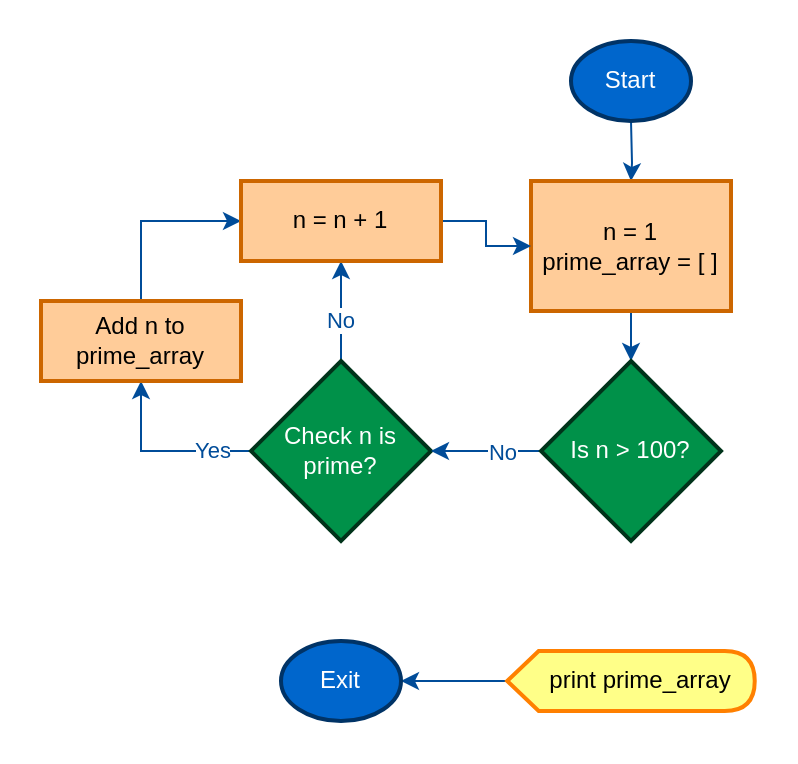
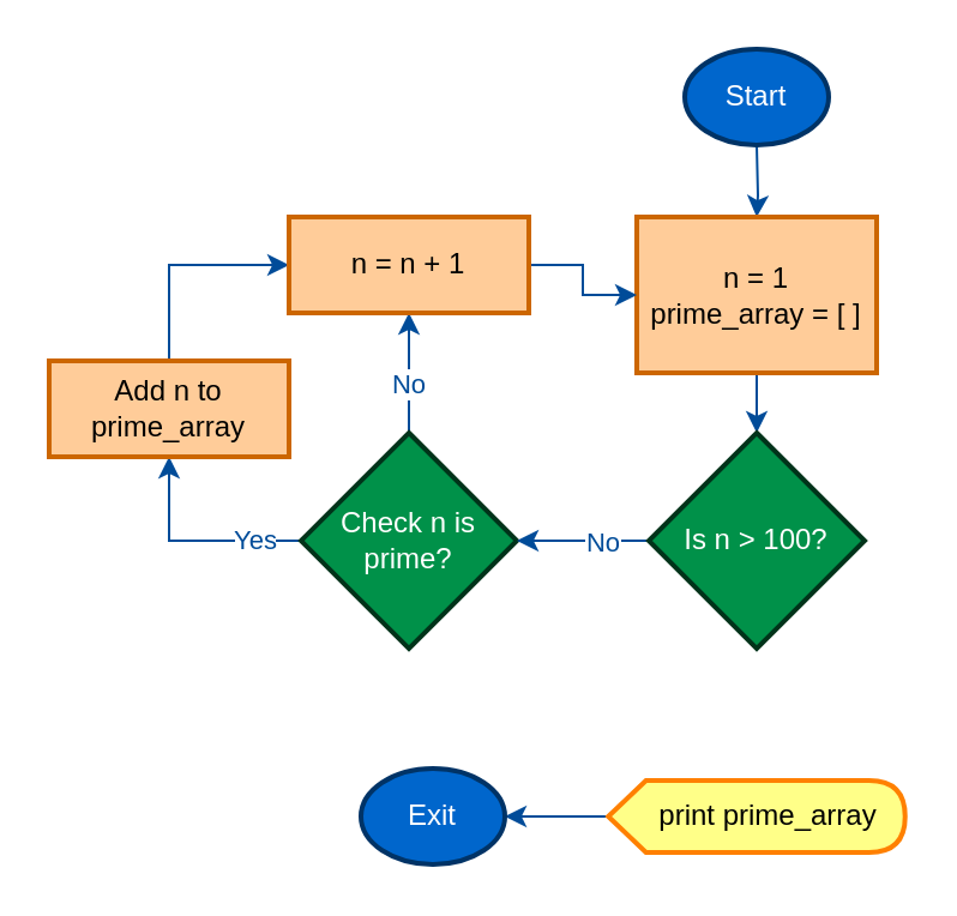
  <mxCell id="0" />
  <mxCell id="1" parent="0" />
  <mxCell id="2" value="" style="edgeStyle=orthogonalEdgeStyle;rounded=0;orthogonalLoop=1;jettySize=auto;html=1;strokeColor=#004C99;" parent="1" target="9" edge="1"><mxGeometry relative="1" as="geometry"><mxPoint x="315" y="60" as="sourcePoint" /></mxGeometry></mxCell>
  <mxCell id="3" style="edgeStyle=orthogonalEdgeStyle;rounded=0;orthogonalLoop=1;jettySize=auto;html=1;exitX=0;exitY=0.5;exitDx=0;exitDy=0;exitPerimeter=0;entryX=1;entryY=0.5;entryDx=0;entryDy=0;strokeColor=#004C99;fontSize=11;fontColor=#004C99;" parent="1" source="4" target="18" edge="1"><mxGeometry relative="1" as="geometry" /></mxCell>
  <mxCell id="4" value="&lt;span&gt;&amp;nbsp; &amp;nbsp;print prime_array&lt;/span&gt;" style="shape=display;whiteSpace=wrap;html=1;align=center;size=0.127;fillColor=#ffff88;strokeWidth=2;strokeColor=#FF8000;" parent="1" vertex="1"><mxGeometry x="253.12" y="325" width="123.75" height="30" as="geometry" /></mxCell>
  <mxCell id="5" value="No" style="edgeStyle=orthogonalEdgeStyle;rounded=0;orthogonalLoop=1;jettySize=auto;html=1;exitX=0.5;exitY=0;exitDx=0;exitDy=0;entryX=0.5;entryY=1;entryDx=0;entryDy=0;strokeColor=#004C99;fontSize=11;fontColor=#004C99;" parent="1" source="7" target="16" edge="1"><mxGeometry x="-0.2" relative="1" as="geometry"><mxPoint as="offset" /></mxGeometry></mxCell>
  <mxCell id="6" value="Yes" style="edgeStyle=orthogonalEdgeStyle;rounded=0;orthogonalLoop=1;jettySize=auto;html=1;exitX=0;exitY=0.5;exitDx=0;exitDy=0;strokeColor=#004C99;fontSize=11;fontColor=#004C99;entryX=0.5;entryY=1;entryDx=0;entryDy=0;" parent="1" source="7" target="14" edge="1"><mxGeometry x="-0.583" relative="1" as="geometry"><mxPoint x="80" y="255" as="targetPoint" /><mxPoint as="offset" /></mxGeometry></mxCell>
  <mxCell id="7" value="Check n is prime?" style="rhombus;whiteSpace=wrap;html=1;rounded=0;shadow=0;strokeWidth=2;glass=0;fillColor=#009149;strokeColor=#00331A;fontColor=#FFFFFF;" parent="1" vertex="1"><mxGeometry x="125" y="180" width="90" height="90" as="geometry" /></mxCell>
  <mxCell id="8" style="edgeStyle=orthogonalEdgeStyle;rounded=0;orthogonalLoop=1;jettySize=auto;html=1;strokeColor=#004C99;" parent="1" source="9" target="12" edge="1"><mxGeometry relative="1" as="geometry" /></mxCell>
  <mxCell id="9" value="n = 1&lt;br&gt;prime_array = [ ]" style="whiteSpace=wrap;html=1;rounded=0;shadow=0;strokeWidth=2;glass=0;fillColor=#ffcc99;strokeColor=#CC6600;" parent="1" vertex="1"><mxGeometry x="265" y="90" width="100" height="65" as="geometry" /></mxCell>
  <mxCell id="10" style="edgeStyle=orthogonalEdgeStyle;rounded=0;orthogonalLoop=1;jettySize=auto;html=1;exitX=0;exitY=0.5;exitDx=0;exitDy=0;strokeColor=#004C99;fontSize=11;fontColor=#004C99;entryX=1;entryY=0.5;entryDx=0;entryDy=0;" parent="1" source="12" target="7" edge="1"><mxGeometry relative="1" as="geometry"><mxPoint x="215" y="160" as="targetPoint" /><Array as="points" /></mxGeometry></mxCell>
  <mxCell id="11" value="No" style="edgeLabel;html=1;align=center;verticalAlign=middle;resizable=0;points=[];fontSize=11;fontColor=#004C99;" parent="10" vertex="1" connectable="0"><mxGeometry x="-0.36" y="4" relative="1" as="geometry"><mxPoint x="-2" y="-4" as="offset" /></mxGeometry></mxCell>
  <mxCell id="12" value="Is n &amp;gt; 100?" style="rhombus;whiteSpace=wrap;html=1;rounded=0;shadow=0;strokeWidth=2;glass=0;fillColor=#009149;strokeColor=#00331A;fontColor=#FFFFFF;" parent="1" vertex="1"><mxGeometry x="270" y="180" width="90" height="90" as="geometry" /></mxCell>
  <mxCell id="13" style="edgeStyle=orthogonalEdgeStyle;rounded=0;orthogonalLoop=1;jettySize=auto;html=1;exitX=0.5;exitY=0;exitDx=0;exitDy=0;entryX=0;entryY=0.5;entryDx=0;entryDy=0;strokeColor=#004C99;fontSize=11;fontColor=#004C99;" parent="1" source="14" target="16" edge="1"><mxGeometry relative="1" as="geometry" /></mxCell>
  <mxCell id="14" value="Add n to prime_array" style="rounded=0;whiteSpace=wrap;html=1;fillColor=#ffcc99;strokeColor=#CC6600;strokeWidth=2;" parent="1" vertex="1"><mxGeometry x="20" y="150" width="100" height="40" as="geometry" /></mxCell>
  <mxCell id="15" style="edgeStyle=orthogonalEdgeStyle;rounded=0;orthogonalLoop=1;jettySize=auto;html=1;exitX=1;exitY=0.5;exitDx=0;exitDy=0;entryX=0;entryY=0.5;entryDx=0;entryDy=0;strokeColor=#004C99;fontSize=11;fontColor=#004C99;" parent="1" source="16" target="9" edge="1"><mxGeometry relative="1" as="geometry" /></mxCell>
  <mxCell id="16" value="n = n + 1" style="rounded=0;whiteSpace=wrap;html=1;fillColor=#ffcc99;strokeColor=#CC6600;strokeWidth=2;" parent="1" vertex="1"><mxGeometry x="120" y="90" width="100" height="40" as="geometry" /></mxCell>
  <mxCell id="17" value="&lt;span&gt;Start&lt;/span&gt;" style="ellipse;whiteSpace=wrap;html=1;rounded=0;strokeColor=#003366;strokeWidth=2;fontColor=#FFFFFF;fillColor=#0066CC;" parent="1" vertex="1"><mxGeometry x="285" y="20" width="60" height="40" as="geometry" /></mxCell>
- <mxCell id="18" value="&lt;span&gt;Exit&lt;/span&gt;" style="ellipse;whiteSpace=wrap;html=1;rounded=0;strokeColor=#003366;strokeWidth=2;fontColor=#FFFFFF;fillColor=#0066CC;" parent="1" vertex="1"><mxGeometry x="140" y="320" width="60" height="40" as="geometry" /></mxCell>
+ <mxCell id="18" value="&lt;span&gt;Exit&lt;/span&gt;" style="ellipse;whiteSpace=wrap;html=1;rounded=0;strokeColor=#003366;strokeWidth=2;fontColor=#FFFFFF;fillColor=#0066CC;" parent="1" vertex="1"><mxGeometry x="150" y="320" width="60" height="40" as="geometry" /></mxCell>
